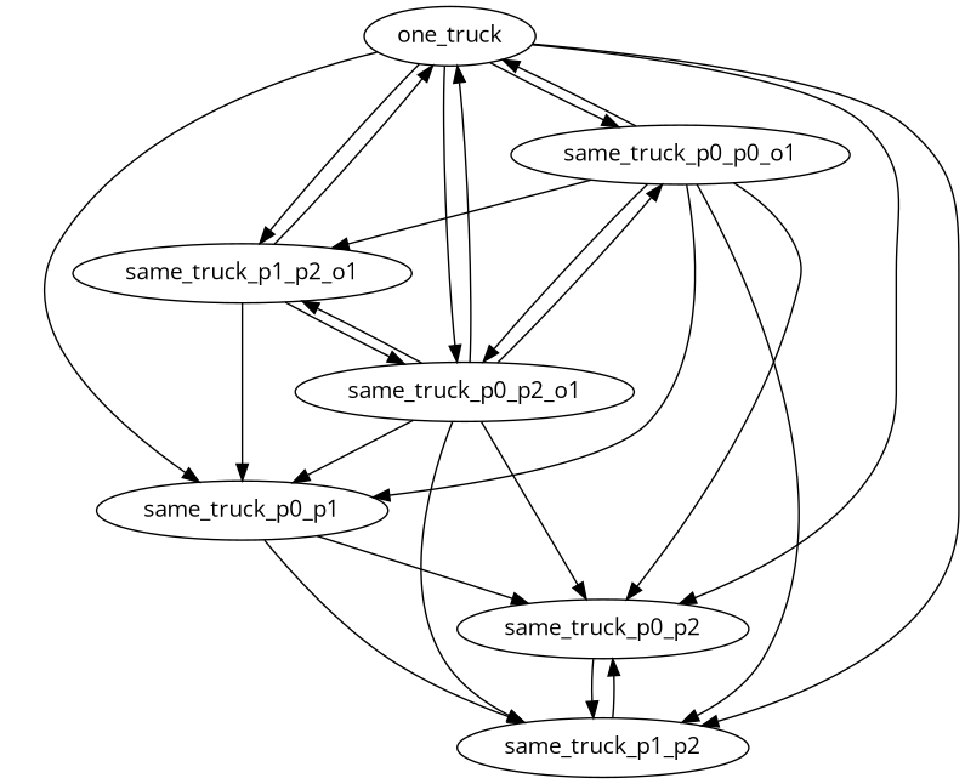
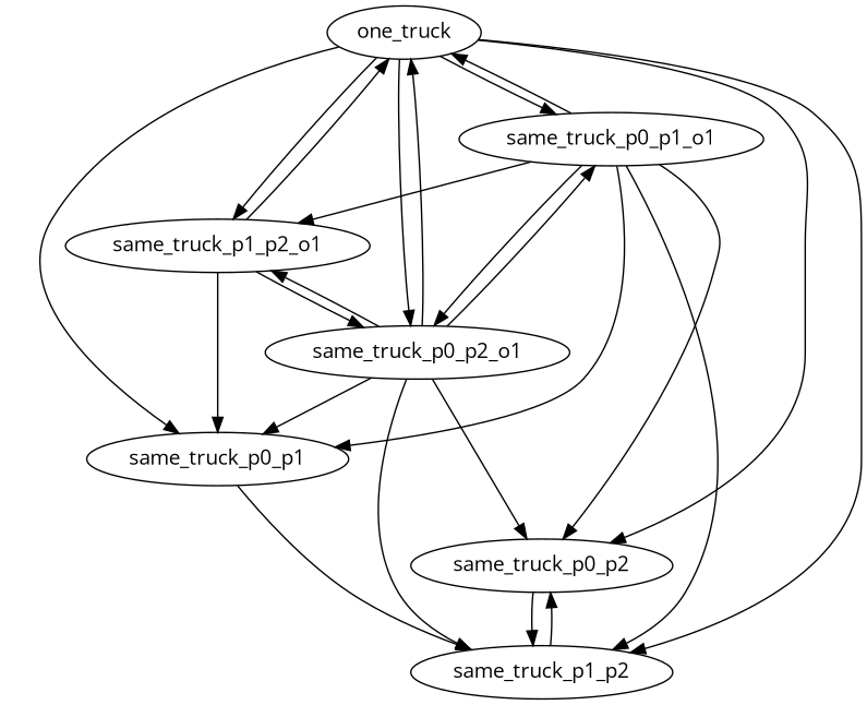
  digraph {
    fontname="Open Sans"
    node [fontname="Open Sans"]
    edge [fontname="Open Sans"]
    one_truck
    same_truck_p0_p1
-   same_truck_p0_p1_o1 [label=same_truck_p0_p0_o1]
+   same_truck_p0_p1_o1
    same_truck_p0_p2
    same_truck_p0_p2_o1
    same_truck_p1_p2
    same_truck_p1_p2_o1
    one_truck -> same_truck_p0_p1
    one_truck -> same_truck_p0_p1_o1
    one_truck -> same_truck_p0_p2
    one_truck -> same_truck_p0_p2_o1
    one_truck -> same_truck_p1_p2
    one_truck -> same_truck_p1_p2_o1
-   same_truck_p0_p1 -> same_truck_p0_p2
    same_truck_p0_p1 -> same_truck_p1_p2
    same_truck_p0_p1_o1 -> one_truck
    same_truck_p0_p1_o1 -> same_truck_p0_p1
    same_truck_p0_p1_o1 -> same_truck_p0_p2
    same_truck_p0_p1_o1 -> same_truck_p0_p2_o1
    same_truck_p0_p1_o1 -> same_truck_p1_p2
    same_truck_p0_p1_o1 -> same_truck_p1_p2_o1
    same_truck_p0_p2 -> same_truck_p1_p2
    same_truck_p0_p2_o1 -> one_truck
    same_truck_p0_p2_o1 -> same_truck_p0_p1
    same_truck_p0_p2_o1 -> same_truck_p0_p1_o1
    same_truck_p0_p2_o1 -> same_truck_p0_p2
    same_truck_p0_p2_o1 -> same_truck_p1_p2
    same_truck_p0_p2_o1 -> same_truck_p1_p2_o1
    same_truck_p1_p2 -> same_truck_p0_p2
    same_truck_p1_p2_o1 -> one_truck
    same_truck_p1_p2_o1 -> same_truck_p0_p1
    same_truck_p1_p2_o1 -> same_truck_p0_p2_o1
  }
